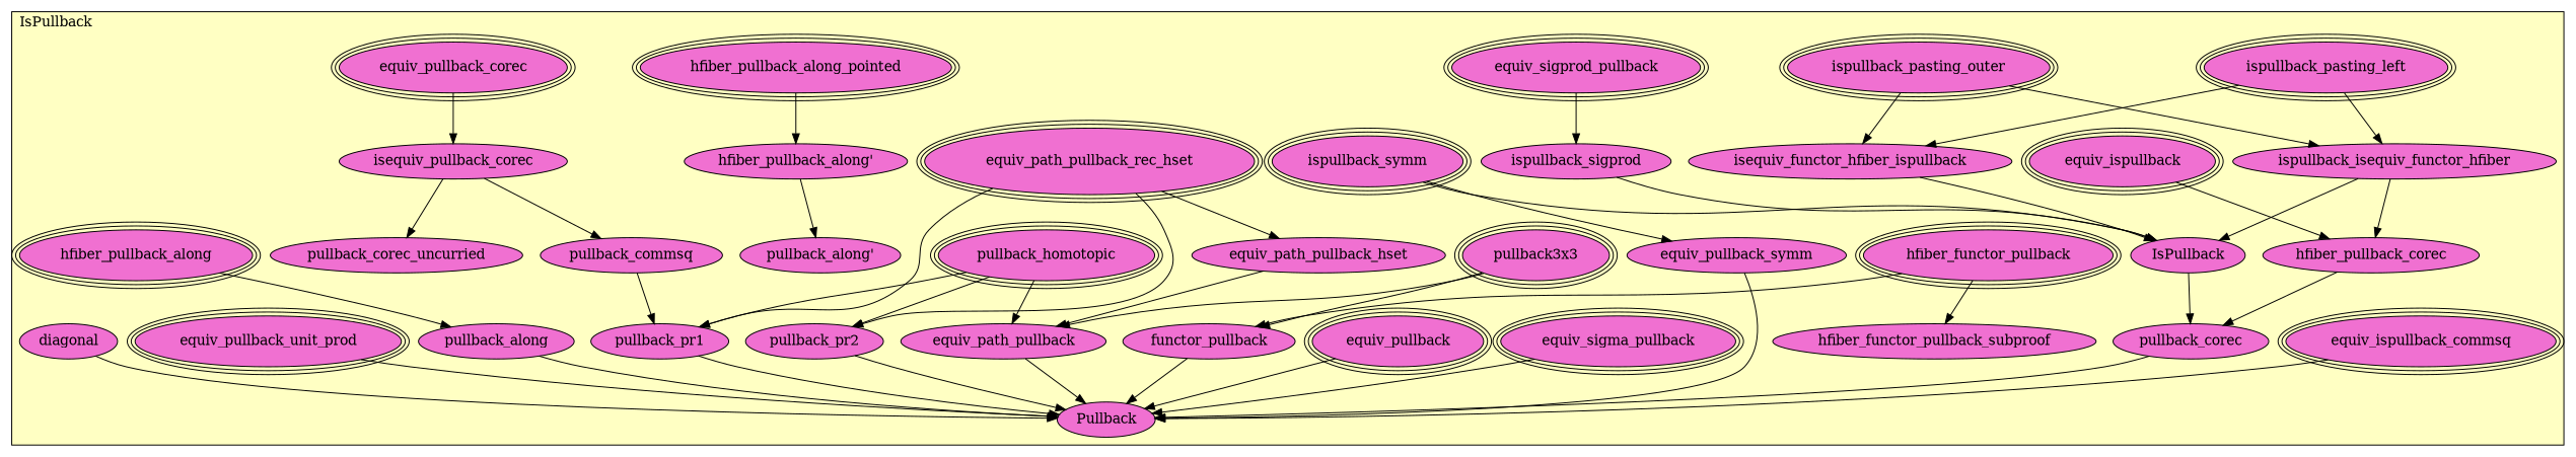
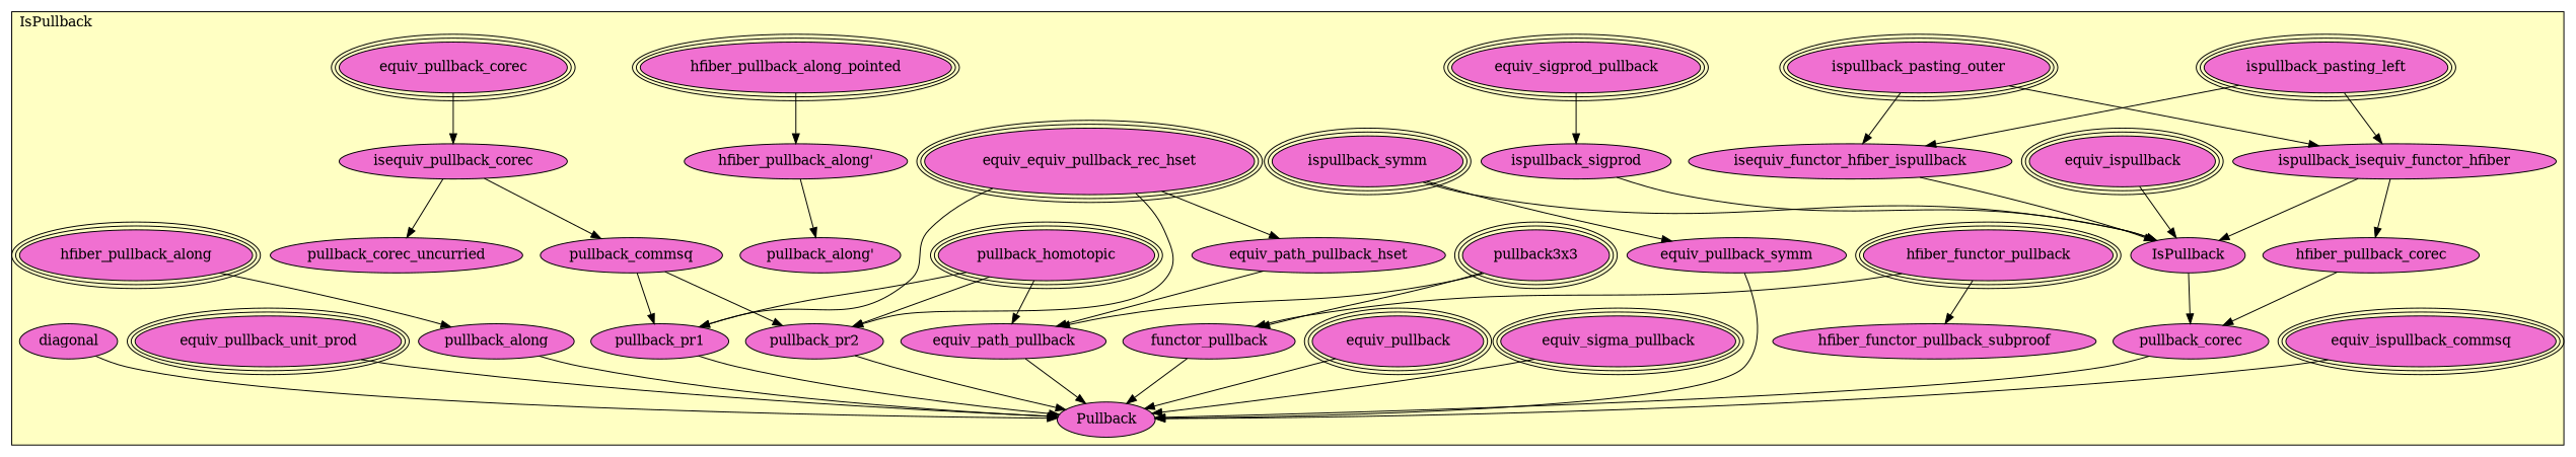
  digraph {
    node [fillcolor="#F070D1" style=filled]
    n1 [label=ispullback_pasting_outer peripheries=3]
    n2 [label=ispullback_pasting_left peripheries=3]
    n3 [label=pullback3x3 peripheries=3]
-   n4 [label=equiv_path_pullback_rec_hset peripheries=3]
+   n4 [label=equiv_equiv_pullback_rec_hset peripheries=3]
    n5 [label=equiv_path_pullback_hset]
    n6 [label=pullback_homotopic peripheries=3]
    n7 [label=equiv_path_pullback]
    n8 [label=equiv_sigma_pullback peripheries=3]
    n9 [label=equiv_pullback peripheries=3]
    n10 [label=hfiber_functor_pullback peripheries=3]
    n11 [label=hfiber_functor_pullback_subproof]
    n12 [label=functor_pullback]
    n13 [label=hfiber_pullback_along_pointed peripheries=3]
    n14 [label="hfiber_pullback_along'"]
    n15 [label="pullback_along'"]
    n16 [label=hfiber_pullback_along peripheries=3]
    n17 [label=pullback_along]
    n18 [label=isequiv_functor_hfiber_ispullback]
    n19 [label=ispullback_isequiv_functor_hfiber]
    n20 [label=hfiber_pullback_corec]
    n21 [label=equiv_sigprod_pullback peripheries=3]
    n22 [label=ispullback_sigprod]
    n23 [label=ispullback_symm peripheries=3]
    n24 [label=equiv_ispullback peripheries=3]
    n25 [label=IsPullback]
    n26 [label=equiv_pullback_unit_prod peripheries=3]
    n27 [label=equiv_pullback_symm]
    n28 [label=diagonal]
    n29 [label=equiv_ispullback_commsq peripheries=3]
    n30 [label=equiv_pullback_corec peripheries=3]
    n31 [label=isequiv_pullback_corec]
    n32 [label=pullback_corec_uncurried]
    n33 [label=pullback_corec]
    n34 [label=pullback_commsq]
    n35 [label=pullback_pr2]
    n36 [label=pullback_pr1]
    n37 [label=Pullback]
    subgraph cluster_1 {
      fillcolor="#FFFFC3"
      label=IsPullback
      labeljust=l
      style=filled
      n1
      n2
      n3
      n4
      n5
      n6
      n7
      n8
      n9
      n10
      n11
      n12
      n13
      n14
      n15
      n16
      n17
      n18
      n19
      n20
      n21
      n22
      n23
      n24
      n25
      n26
      n27
      n28
      n29
      n30
      n31
      n32
      n33
      n34
      n35
      n36
      n37
    }
    n1 -> n18
    n1 -> n19
    n2 -> n18
    n2 -> n19
    n3 -> n7
    n3 -> n12
    n4 -> n5
    n4 -> n35
    n4 -> n36
    n5 -> n7
    n6 -> n7
    n6 -> n35
    n6 -> n36
    n7 -> n37
    n8 -> n37
    n9 -> n37
    n10 -> n11
    n10 -> n12
    n12 -> n37
    n13 -> n14
    n14 -> n15
    n16 -> n17
    n17 -> n37
    n18 -> n25
    n19 -> n20
    n19 -> n25
    n20 -> n33
    n21 -> n22
    n22 -> n25
    n23 -> n25
    n23 -> n27
-   n24 -> n20
+   n24 -> n25
    n25 -> n33
    n26 -> n37
    n27 -> n37
    n28 -> n37
    n29 -> n37
    n30 -> n31
    n31 -> n32
    n31 -> n34
    n33 -> n37
+   n34 -> n35
    n34 -> n36
    n35 -> n37
    n36 -> n37
  }
